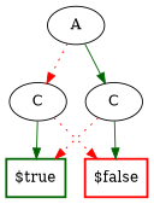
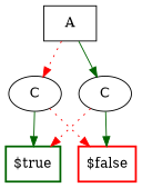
  digraph {
    node [shape=ellipse]
    edge [color=darkgreen]
    n1 [color=darkgreen label="$true" shape=box style=bold]
    n2 [color=red label="$false" shape=box style=bold]
    n3 [label=C]
    n4 [label=C]
-   n5 [label=A]
+   n5 [label=A shape=box]
    n3 -> n1
    n3 -> n2 [color=red style=dotted]
    n4 -> n1 [color=red style=dotted]
    n4 -> n2
    n5 -> n3 [color=red style=dotted]
    n5 -> n4
  }
